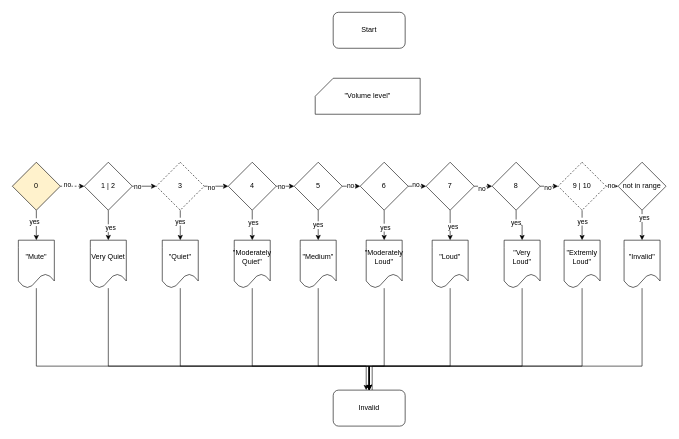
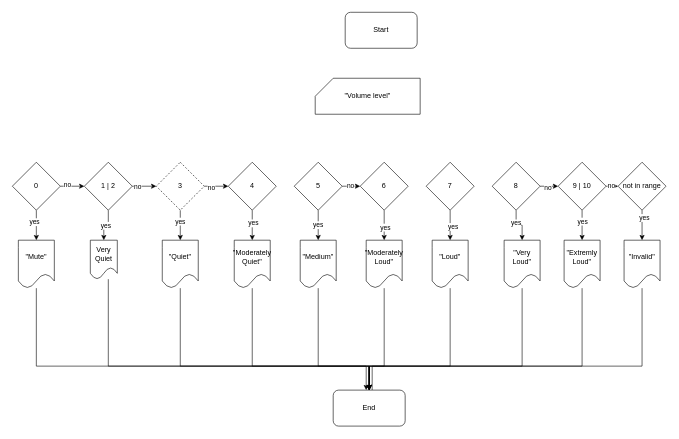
  <mxCell id="0" />
  <mxCell id="1" parent="0" />
- <mxCell id="2" value="Start" style="rounded=1;whiteSpace=wrap;html=1;" vertex="1" parent="1"><mxGeometry x="555" y="20" width="120" height="60" as="geometry" /></mxCell>
+ <mxCell id="2" value="Start" style="rounded=1;whiteSpace=wrap;html=1;" vertex="1" parent="1"><mxGeometry x="575" y="20" width="120" height="60" as="geometry" /></mxCell>
  <mxCell id="3" value="&quot;Volume level&quot;" style="shape=card;whiteSpace=wrap;html=1;" vertex="1" parent="1"><mxGeometry x="525" y="130" width="175" height="60" as="geometry" /></mxCell>
  <mxCell id="4" value="" style="edgeStyle=orthogonalEdgeStyle;rounded=0;orthogonalLoop=1;jettySize=auto;html=1;" edge="1" parent="1" source="8" target="68"><mxGeometry relative="1" as="geometry" /></mxCell>
  <mxCell id="5" value="yes" style="edgeLabel;html=1;align=center;verticalAlign=middle;resizable=0;points=[];" vertex="1" connectable="0" parent="4"><mxGeometry x="0.145" y="3" relative="1" as="geometry"><mxPoint as="offset" /></mxGeometry></mxCell>
  <mxCell id="6" style="edgeStyle=orthogonalEdgeStyle;rounded=0;orthogonalLoop=1;jettySize=auto;html=1;exitX=1;exitY=0.5;exitDx=0;exitDy=0;entryX=0;entryY=0.5;entryDx=0;entryDy=0;" edge="1" parent="1" source="8" target="45"><mxGeometry relative="1" as="geometry" /></mxCell>
  <mxCell id="7" value="no" style="edgeLabel;html=1;align=center;verticalAlign=middle;resizable=0;points=[];" vertex="1" connectable="0" parent="6"><mxGeometry x="-0.553" relative="1" as="geometry"><mxPoint x="-1" as="offset" /></mxGeometry></mxCell>
  <mxCell id="8" value="1 | 2" style="rhombus;whiteSpace=wrap;html=1;" vertex="1" parent="1"><mxGeometry x="140" y="270" width="80" height="80" as="geometry" /></mxCell>
  <mxCell id="9" value="" style="edgeStyle=orthogonalEdgeStyle;rounded=0;orthogonalLoop=1;jettySize=auto;html=1;" edge="1" parent="1" source="11" target="52"><mxGeometry relative="1" as="geometry" /></mxCell>
  <mxCell id="10" value="yes" style="edgeLabel;html=1;align=center;verticalAlign=middle;resizable=0;points=[];" vertex="1" connectable="0" parent="9"><mxGeometry x="-0.528" y="3" relative="1" as="geometry"><mxPoint as="offset" /></mxGeometry></mxCell>
  <mxCell id="11" value="not in range" style="rhombus;whiteSpace=wrap;html=1;" vertex="1" parent="1"><mxGeometry x="1030" y="270" width="80" height="80" as="geometry" /></mxCell>
  <mxCell id="12" style="edgeStyle=orthogonalEdgeStyle;rounded=0;orthogonalLoop=1;jettySize=auto;html=1;exitX=1;exitY=0.5;exitDx=0;exitDy=0;entryX=0;entryY=0.5;entryDx=0;entryDy=0;" edge="1" parent="1" source="16" target="11"><mxGeometry relative="1" as="geometry" /></mxCell>
  <mxCell id="13" value="no" style="edgeLabel;html=1;align=center;verticalAlign=middle;resizable=0;points=[];" vertex="1" connectable="0" parent="12"><mxGeometry x="-0.158" y="2" relative="1" as="geometry"><mxPoint as="offset" /></mxGeometry></mxCell>
  <mxCell id="14" value="" style="edgeStyle=orthogonalEdgeStyle;rounded=0;orthogonalLoop=1;jettySize=auto;html=1;" edge="1" parent="1" source="16" target="54"><mxGeometry relative="1" as="geometry" /></mxCell>
  <mxCell id="15" value="yes" style="edgeLabel;html=1;align=center;verticalAlign=middle;resizable=0;points=[];" vertex="1" connectable="0" parent="14"><mxGeometry x="-0.276" relative="1" as="geometry"><mxPoint as="offset" /></mxGeometry></mxCell>
- <mxCell id="16" value="9 | 10" style="rhombus;whiteSpace=wrap;html=1;dashed=1;" vertex="1" parent="1"><mxGeometry x="930" y="270" width="80" height="80" as="geometry" /></mxCell>
+ <mxCell id="16" value="9 | 10" style="rhombus;whiteSpace=wrap;html=1;" vertex="1" parent="1"><mxGeometry x="930" y="270" width="80" height="80" as="geometry" /></mxCell>
  <mxCell id="17" style="edgeStyle=orthogonalEdgeStyle;rounded=0;orthogonalLoop=1;jettySize=auto;html=1;exitX=1;exitY=0.5;exitDx=0;exitDy=0;entryX=0;entryY=0.5;entryDx=0;entryDy=0;" edge="1" parent="1" source="21" target="16"><mxGeometry relative="1" as="geometry" /></mxCell>
  <mxCell id="18" value="no" style="edgeLabel;html=1;align=center;verticalAlign=middle;resizable=0;points=[];" vertex="1" connectable="0" parent="17"><mxGeometry x="-0.263" y="-1" relative="1" as="geometry"><mxPoint x="1" as="offset" /></mxGeometry></mxCell>
  <mxCell id="19" value="" style="edgeStyle=orthogonalEdgeStyle;rounded=0;orthogonalLoop=1;jettySize=auto;html=1;" edge="1" parent="1" source="21" target="56"><mxGeometry relative="1" as="geometry" /></mxCell>
  <mxCell id="20" value="yes" style="edgeLabel;html=1;align=center;verticalAlign=middle;resizable=0;points=[];" vertex="1" connectable="0" parent="19"><mxGeometry x="-0.291" y="-1" relative="1" as="geometry"><mxPoint as="offset" /></mxGeometry></mxCell>
  <mxCell id="21" value="8" style="rhombus;whiteSpace=wrap;html=1;" vertex="1" parent="1"><mxGeometry x="820" y="270" width="80" height="80" as="geometry" /></mxCell>
- <mxCell id="22" style="edgeStyle=orthogonalEdgeStyle;rounded=0;orthogonalLoop=1;jettySize=auto;html=1;exitX=1;exitY=0.5;exitDx=0;exitDy=0;entryX=0;entryY=0.5;entryDx=0;entryDy=0;" edge="1" parent="1" source="26" target="21"><mxGeometry relative="1" as="geometry" /></mxCell>
- <mxCell id="23" value="no" style="edgeLabel;html=1;align=center;verticalAlign=middle;resizable=0;points=[];" vertex="1" connectable="0" parent="22"><mxGeometry x="-0.228" y="-3" relative="1" as="geometry"><mxPoint as="offset" /></mxGeometry></mxCell>
  <mxCell id="24" value="" style="edgeStyle=orthogonalEdgeStyle;rounded=0;orthogonalLoop=1;jettySize=auto;html=1;" edge="1" parent="1" source="26" target="58"><mxGeometry relative="1" as="geometry" /></mxCell>
  <mxCell id="25" value="yes" style="edgeLabel;html=1;align=center;verticalAlign=middle;resizable=0;points=[];" vertex="1" connectable="0" parent="24"><mxGeometry x="0.061" y="4" relative="1" as="geometry"><mxPoint as="offset" /></mxGeometry></mxCell>
  <mxCell id="26" value="7" style="rhombus;whiteSpace=wrap;html=1;" vertex="1" parent="1"><mxGeometry x="710" y="270" width="80" height="80" as="geometry" /></mxCell>
- <mxCell id="27" style="edgeStyle=orthogonalEdgeStyle;rounded=0;orthogonalLoop=1;jettySize=auto;html=1;exitX=1;exitY=0.5;exitDx=0;exitDy=0;entryX=0;entryY=0.5;entryDx=0;entryDy=0;" edge="1" parent="1" source="31" target="26"><mxGeometry relative="1" as="geometry" /></mxCell>
- <mxCell id="28" value="no" style="edgeLabel;html=1;align=center;verticalAlign=middle;resizable=0;points=[];" vertex="1" connectable="0" parent="27"><mxGeometry x="-0.263" y="4" relative="1" as="geometry"><mxPoint x="1" as="offset" /></mxGeometry></mxCell>
  <mxCell id="29" value="" style="edgeStyle=orthogonalEdgeStyle;rounded=0;orthogonalLoop=1;jettySize=auto;html=1;" edge="1" parent="1" source="31" target="60"><mxGeometry relative="1" as="geometry" /></mxCell>
  <mxCell id="30" value="yes" style="edgeLabel;html=1;align=center;verticalAlign=middle;resizable=0;points=[];" vertex="1" connectable="0" parent="29"><mxGeometry x="0.103" y="1" relative="1" as="geometry"><mxPoint as="offset" /></mxGeometry></mxCell>
  <mxCell id="31" value="6" style="rhombus;whiteSpace=wrap;html=1;" vertex="1" parent="1"><mxGeometry x="600" y="270" width="80" height="80" as="geometry" /></mxCell>
  <mxCell id="32" style="edgeStyle=orthogonalEdgeStyle;rounded=0;orthogonalLoop=1;jettySize=auto;html=1;exitX=1;exitY=0.5;exitDx=0;exitDy=0;entryX=0;entryY=0.5;entryDx=0;entryDy=0;" edge="1" parent="1" source="35" target="31"><mxGeometry relative="1" as="geometry" /></mxCell>
  <mxCell id="33" value="no" style="edgeLabel;html=1;align=center;verticalAlign=middle;resizable=0;points=[];" vertex="1" connectable="0" parent="32"><mxGeometry x="-0.158" y="1" relative="1" as="geometry"><mxPoint as="offset" /></mxGeometry></mxCell>
  <mxCell id="34" value="yes" style="edgeStyle=orthogonalEdgeStyle;rounded=0;orthogonalLoop=1;jettySize=auto;html=1;" edge="1" parent="1" source="35" target="62"><mxGeometry relative="1" as="geometry" /></mxCell>
  <mxCell id="35" value="5" style="rhombus;whiteSpace=wrap;html=1;" vertex="1" parent="1"><mxGeometry x="490" y="270" width="80" height="80" as="geometry" /></mxCell>
- <mxCell id="36" style="edgeStyle=orthogonalEdgeStyle;rounded=0;orthogonalLoop=1;jettySize=auto;html=1;exitX=1;exitY=0.5;exitDx=0;exitDy=0;entryX=0;entryY=0.5;entryDx=0;entryDy=0;" edge="1" parent="1" source="40" target="35"><mxGeometry relative="1" as="geometry" /></mxCell>
- <mxCell id="37" value="no" style="edgeLabel;html=1;align=center;verticalAlign=middle;resizable=0;points=[];" vertex="1" connectable="0" parent="36"><mxGeometry x="-0.404" relative="1" as="geometry"><mxPoint x="-1" as="offset" /></mxGeometry></mxCell>
  <mxCell id="38" value="" style="edgeStyle=orthogonalEdgeStyle;rounded=0;orthogonalLoop=1;jettySize=auto;html=1;" edge="1" parent="1" source="40" target="64"><mxGeometry relative="1" as="geometry" /></mxCell>
  <mxCell id="39" value="yes" style="edgeLabel;html=1;align=center;verticalAlign=middle;resizable=0;points=[];" vertex="1" connectable="0" parent="38"><mxGeometry x="-0.149" y="1" relative="1" as="geometry"><mxPoint as="offset" /></mxGeometry></mxCell>
  <mxCell id="40" value="4" style="rhombus;whiteSpace=wrap;html=1;" vertex="1" parent="1"><mxGeometry x="380" y="270" width="80" height="80" as="geometry" /></mxCell>
  <mxCell id="41" style="edgeStyle=orthogonalEdgeStyle;rounded=0;orthogonalLoop=1;jettySize=auto;html=1;exitX=1;exitY=0.5;exitDx=0;exitDy=0;entryX=0;entryY=0.5;entryDx=0;entryDy=0;" edge="1" parent="1" source="45" target="40"><mxGeometry relative="1" as="geometry" /></mxCell>
  <mxCell id="42" value="no" style="edgeLabel;html=1;align=center;verticalAlign=middle;resizable=0;points=[];" vertex="1" connectable="0" parent="41"><mxGeometry x="-0.395" y="-1" relative="1" as="geometry"><mxPoint x="-1" as="offset" /></mxGeometry></mxCell>
  <mxCell id="43" value="" style="edgeStyle=orthogonalEdgeStyle;rounded=0;orthogonalLoop=1;jettySize=auto;html=1;" edge="1" parent="1" source="45" target="66"><mxGeometry relative="1" as="geometry" /></mxCell>
  <mxCell id="44" value="yes" style="edgeLabel;html=1;align=center;verticalAlign=middle;resizable=0;points=[];" vertex="1" connectable="0" parent="43"><mxGeometry x="-0.276" y="-1" relative="1" as="geometry"><mxPoint as="offset" /></mxGeometry></mxCell>
  <mxCell id="45" value="3" style="rhombus;whiteSpace=wrap;html=1;dashed=1;" vertex="1" parent="1"><mxGeometry x="260" y="270" width="80" height="80" as="geometry" /></mxCell>
  <mxCell id="46" value="" style="edgeStyle=orthogonalEdgeStyle;rounded=0;orthogonalLoop=1;jettySize=auto;html=1;" edge="1" parent="1" source="50" target="70"><mxGeometry relative="1" as="geometry" /></mxCell>
  <mxCell id="47" value="yes" style="edgeLabel;html=1;align=center;verticalAlign=middle;resizable=0;points=[];" vertex="1" connectable="0" parent="46"><mxGeometry x="-0.234" y="-4" relative="1" as="geometry"><mxPoint as="offset" /></mxGeometry></mxCell>
- <mxCell id="48" style="edgeStyle=orthogonalEdgeStyle;rounded=0;orthogonalLoop=1;jettySize=auto;html=1;exitX=1;exitY=0.5;exitDx=0;exitDy=0;entryX=0;entryY=0.5;entryDx=0;entryDy=0;dashed=1;" edge="1" parent="1" source="50" target="8"><mxGeometry relative="1" as="geometry" /></mxCell>
+ <mxCell id="48" style="edgeStyle=orthogonalEdgeStyle;rounded=0;orthogonalLoop=1;jettySize=auto;html=1;exitX=1;exitY=0.5;exitDx=0;exitDy=0;entryX=0;entryY=0.5;entryDx=0;entryDy=0;" edge="1" parent="1" source="50" target="8"><mxGeometry relative="1" as="geometry" /></mxCell>
  <mxCell id="49" value="no" style="edgeLabel;html=1;align=center;verticalAlign=middle;resizable=0;points=[];" vertex="1" connectable="0" parent="48"><mxGeometry x="-0.395" y="3" relative="1" as="geometry"><mxPoint x="-1" as="offset" /></mxGeometry></mxCell>
- <mxCell id="50" value="0" style="rhombus;whiteSpace=wrap;html=1;fillColor=#fff2cc;" vertex="1" parent="1"><mxGeometry x="20" y="270" width="80" height="80" as="geometry" /></mxCell>
+ <mxCell id="50" value="0" style="rhombus;whiteSpace=wrap;html=1;" vertex="1" parent="1"><mxGeometry x="20" y="270" width="80" height="80" as="geometry" /></mxCell>
  <mxCell id="51" style="edgeStyle=orthogonalEdgeStyle;rounded=0;orthogonalLoop=1;jettySize=auto;html=1;" edge="1" parent="1" source="52"><mxGeometry relative="1" as="geometry"><mxPoint x="620" y="660" as="targetPoint" /><Array as="points"><mxPoint x="1070" y="610" /><mxPoint x="620" y="610" /></Array></mxGeometry></mxCell>
  <mxCell id="52" value="&quot;Invalid&quot;" style="shape=document;whiteSpace=wrap;html=1;boundedLbl=1;" vertex="1" parent="1"><mxGeometry x="1040" y="400" width="60" height="80" as="geometry" /></mxCell>
  <mxCell id="53" style="edgeStyle=orthogonalEdgeStyle;rounded=0;orthogonalLoop=1;jettySize=auto;html=1;entryX=0.5;entryY=0;entryDx=0;entryDy=0;" edge="1" parent="1" source="54" target="71"><mxGeometry relative="1" as="geometry"><Array as="points"><mxPoint x="970" y="610" /><mxPoint x="615" y="610" /></Array></mxGeometry></mxCell>
  <mxCell id="54" value="&quot;Extremly Loud&quot;" style="shape=document;whiteSpace=wrap;html=1;boundedLbl=1;" vertex="1" parent="1"><mxGeometry x="940" y="400" width="60" height="80" as="geometry" /></mxCell>
  <mxCell id="55" style="edgeStyle=orthogonalEdgeStyle;rounded=0;orthogonalLoop=1;jettySize=auto;html=1;entryX=0.5;entryY=0;entryDx=0;entryDy=0;" edge="1" parent="1" source="56" target="71"><mxGeometry relative="1" as="geometry"><Array as="points"><mxPoint x="870" y="610" /><mxPoint x="615" y="610" /></Array></mxGeometry></mxCell>
  <mxCell id="56" value="&quot;Very Loud&quot;" style="shape=document;whiteSpace=wrap;html=1;boundedLbl=1;" vertex="1" parent="1"><mxGeometry x="840" y="400" width="60" height="80" as="geometry" /></mxCell>
  <mxCell id="57" style="edgeStyle=orthogonalEdgeStyle;rounded=0;orthogonalLoop=1;jettySize=auto;html=1;entryX=0.5;entryY=0;entryDx=0;entryDy=0;" edge="1" parent="1" source="58" target="71"><mxGeometry relative="1" as="geometry"><Array as="points"><mxPoint x="750" y="610" /><mxPoint x="615" y="610" /></Array></mxGeometry></mxCell>
  <mxCell id="58" value="&quot;Loud&quot;" style="shape=document;whiteSpace=wrap;html=1;boundedLbl=1;" vertex="1" parent="1"><mxGeometry x="720" y="400" width="60" height="80" as="geometry" /></mxCell>
  <mxCell id="59" style="edgeStyle=orthogonalEdgeStyle;rounded=0;orthogonalLoop=1;jettySize=auto;html=1;entryX=0.5;entryY=0;entryDx=0;entryDy=0;" edge="1" parent="1" source="60" target="71"><mxGeometry relative="1" as="geometry"><Array as="points"><mxPoint x="640" y="610" /><mxPoint x="615" y="610" /></Array></mxGeometry></mxCell>
  <mxCell id="60" value="&quot;Moderately Loud&quot;" style="shape=document;whiteSpace=wrap;html=1;boundedLbl=1;" vertex="1" parent="1"><mxGeometry x="610" y="400" width="60" height="80" as="geometry" /></mxCell>
  <mxCell id="61" style="edgeStyle=orthogonalEdgeStyle;rounded=0;orthogonalLoop=1;jettySize=auto;html=1;" edge="1" parent="1" source="62"><mxGeometry relative="1" as="geometry"><mxPoint x="610" y="650" as="targetPoint" /><Array as="points"><mxPoint x="530" y="610" /><mxPoint x="610" y="610" /></Array></mxGeometry></mxCell>
  <mxCell id="62" value="&quot;Medium&quot;" style="shape=document;whiteSpace=wrap;html=1;boundedLbl=1;" vertex="1" parent="1"><mxGeometry x="500" y="400" width="60" height="80" as="geometry" /></mxCell>
  <mxCell id="63" style="edgeStyle=orthogonalEdgeStyle;rounded=0;orthogonalLoop=1;jettySize=auto;html=1;entryX=0.5;entryY=0;entryDx=0;entryDy=0;" edge="1" parent="1" source="64" target="71"><mxGeometry relative="1" as="geometry"><Array as="points"><mxPoint x="420" y="610" /><mxPoint x="615" y="610" /></Array></mxGeometry></mxCell>
  <mxCell id="64" value="&quot;Moderately Quiet&quot;" style="shape=document;whiteSpace=wrap;html=1;boundedLbl=1;" vertex="1" parent="1"><mxGeometry x="390" y="400" width="60" height="80" as="geometry" /></mxCell>
  <mxCell id="65" style="edgeStyle=orthogonalEdgeStyle;rounded=0;orthogonalLoop=1;jettySize=auto;html=1;entryX=0.5;entryY=0;entryDx=0;entryDy=0;" edge="1" parent="1" source="66" target="71"><mxGeometry relative="1" as="geometry"><Array as="points"><mxPoint x="300" y="610" /><mxPoint x="615" y="610" /></Array></mxGeometry></mxCell>
  <mxCell id="66" value="&quot;Quiet&quot;" style="shape=document;whiteSpace=wrap;html=1;boundedLbl=1;" vertex="1" parent="1"><mxGeometry x="270" y="400" width="60" height="80" as="geometry" /></mxCell>
  <mxCell id="67" style="edgeStyle=orthogonalEdgeStyle;rounded=0;orthogonalLoop=1;jettySize=auto;html=1;entryX=0.5;entryY=0;entryDx=0;entryDy=0;" edge="1" parent="1" source="68" target="71"><mxGeometry relative="1" as="geometry"><mxPoint x="610" y="660" as="targetPoint" /><Array as="points"><mxPoint x="180" y="610" /><mxPoint x="615" y="610" /></Array></mxGeometry></mxCell>
- <mxCell id="68" value="Very Quiet" style="shape=document;whiteSpace=wrap;html=1;boundedLbl=1;" vertex="1" parent="1"><mxGeometry x="150" y="400" width="60" height="80" as="geometry" /></mxCell>
+ <mxCell id="68" value="Very Quiet" style="shape=document;whiteSpace=wrap;html=1;boundedLbl=1;" vertex="1" parent="1"><mxGeometry x="150" y="400" width="45" height="65" as="geometry" /></mxCell>
  <mxCell id="69" style="edgeStyle=orthogonalEdgeStyle;rounded=0;orthogonalLoop=1;jettySize=auto;html=1;entryX=0.5;entryY=0;entryDx=0;entryDy=0;" edge="1" parent="1" source="70" target="71"><mxGeometry relative="1" as="geometry"><Array as="points"><mxPoint x="60" y="610" /><mxPoint x="615" y="610" /></Array></mxGeometry></mxCell>
  <mxCell id="70" value="&quot;Mute&quot;" style="shape=document;whiteSpace=wrap;html=1;boundedLbl=1;" vertex="1" parent="1"><mxGeometry x="30" y="400" width="60" height="80" as="geometry" /></mxCell>
- <mxCell id="71" value="Invalid" style="rounded=1;whiteSpace=wrap;html=1;" vertex="1" parent="1"><mxGeometry x="555" y="650" width="120" height="60" as="geometry" /></mxCell>
+ <mxCell id="71" value="End" style="rounded=1;whiteSpace=wrap;html=1;" vertex="1" parent="1"><mxGeometry x="555" y="650" width="120" height="60" as="geometry" /></mxCell>
